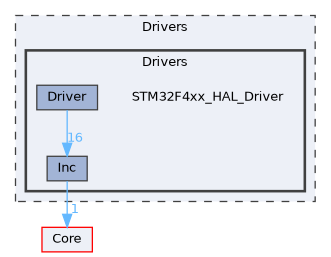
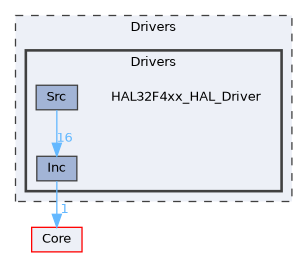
  digraph {
    compound=true
    node [fontname=Helvetica fontsize=10 shape=box color=grey25 fillcolor="#a2b4d6" style=filled]
    edge [color=steelblue1 fontcolor=steelblue1 fontname=Helvetica fontsize=10 labeldistance=1.5 labelfontname=Helvetica labelfontsize=10]
-   n1 [height=0.2 label=STM32F4xx_HAL_Driver shape=plaintext width=0.4 color="" fillcolor="" style=""]
+   n1 [height=0.2 label=HAL32F4xx_HAL_Driver shape=plaintext width=0.4 color="" fillcolor="" style=""]
    n2 [height=0.2 label=Inc width=0.4]
-   n3 [height=0.2 label=Driver width=0.4]
+   n3 [height=0.2 label=Src width=0.4]
    n4 [color=red fillcolor="#edf0f7" height=0.2 label=Core width=0.4]
    subgraph cluster_1 {
      bgcolor="#edf0f7"
      fontname=Helvetica
      fontsize=10
      label=Drivers
      pencolor=grey25
      style="filled,dashed"
      subgraph cluster_2 {
        bgcolor="#edf0f7"
        fontname=Helvetica
        fontsize=10
        pencolor=grey25
        style="filled,bold"
        n1
        n2
        n3
      }
    }
    n2 -> n4 [headlabel=1]
    n3 -> n2 [headlabel=16]
  }
